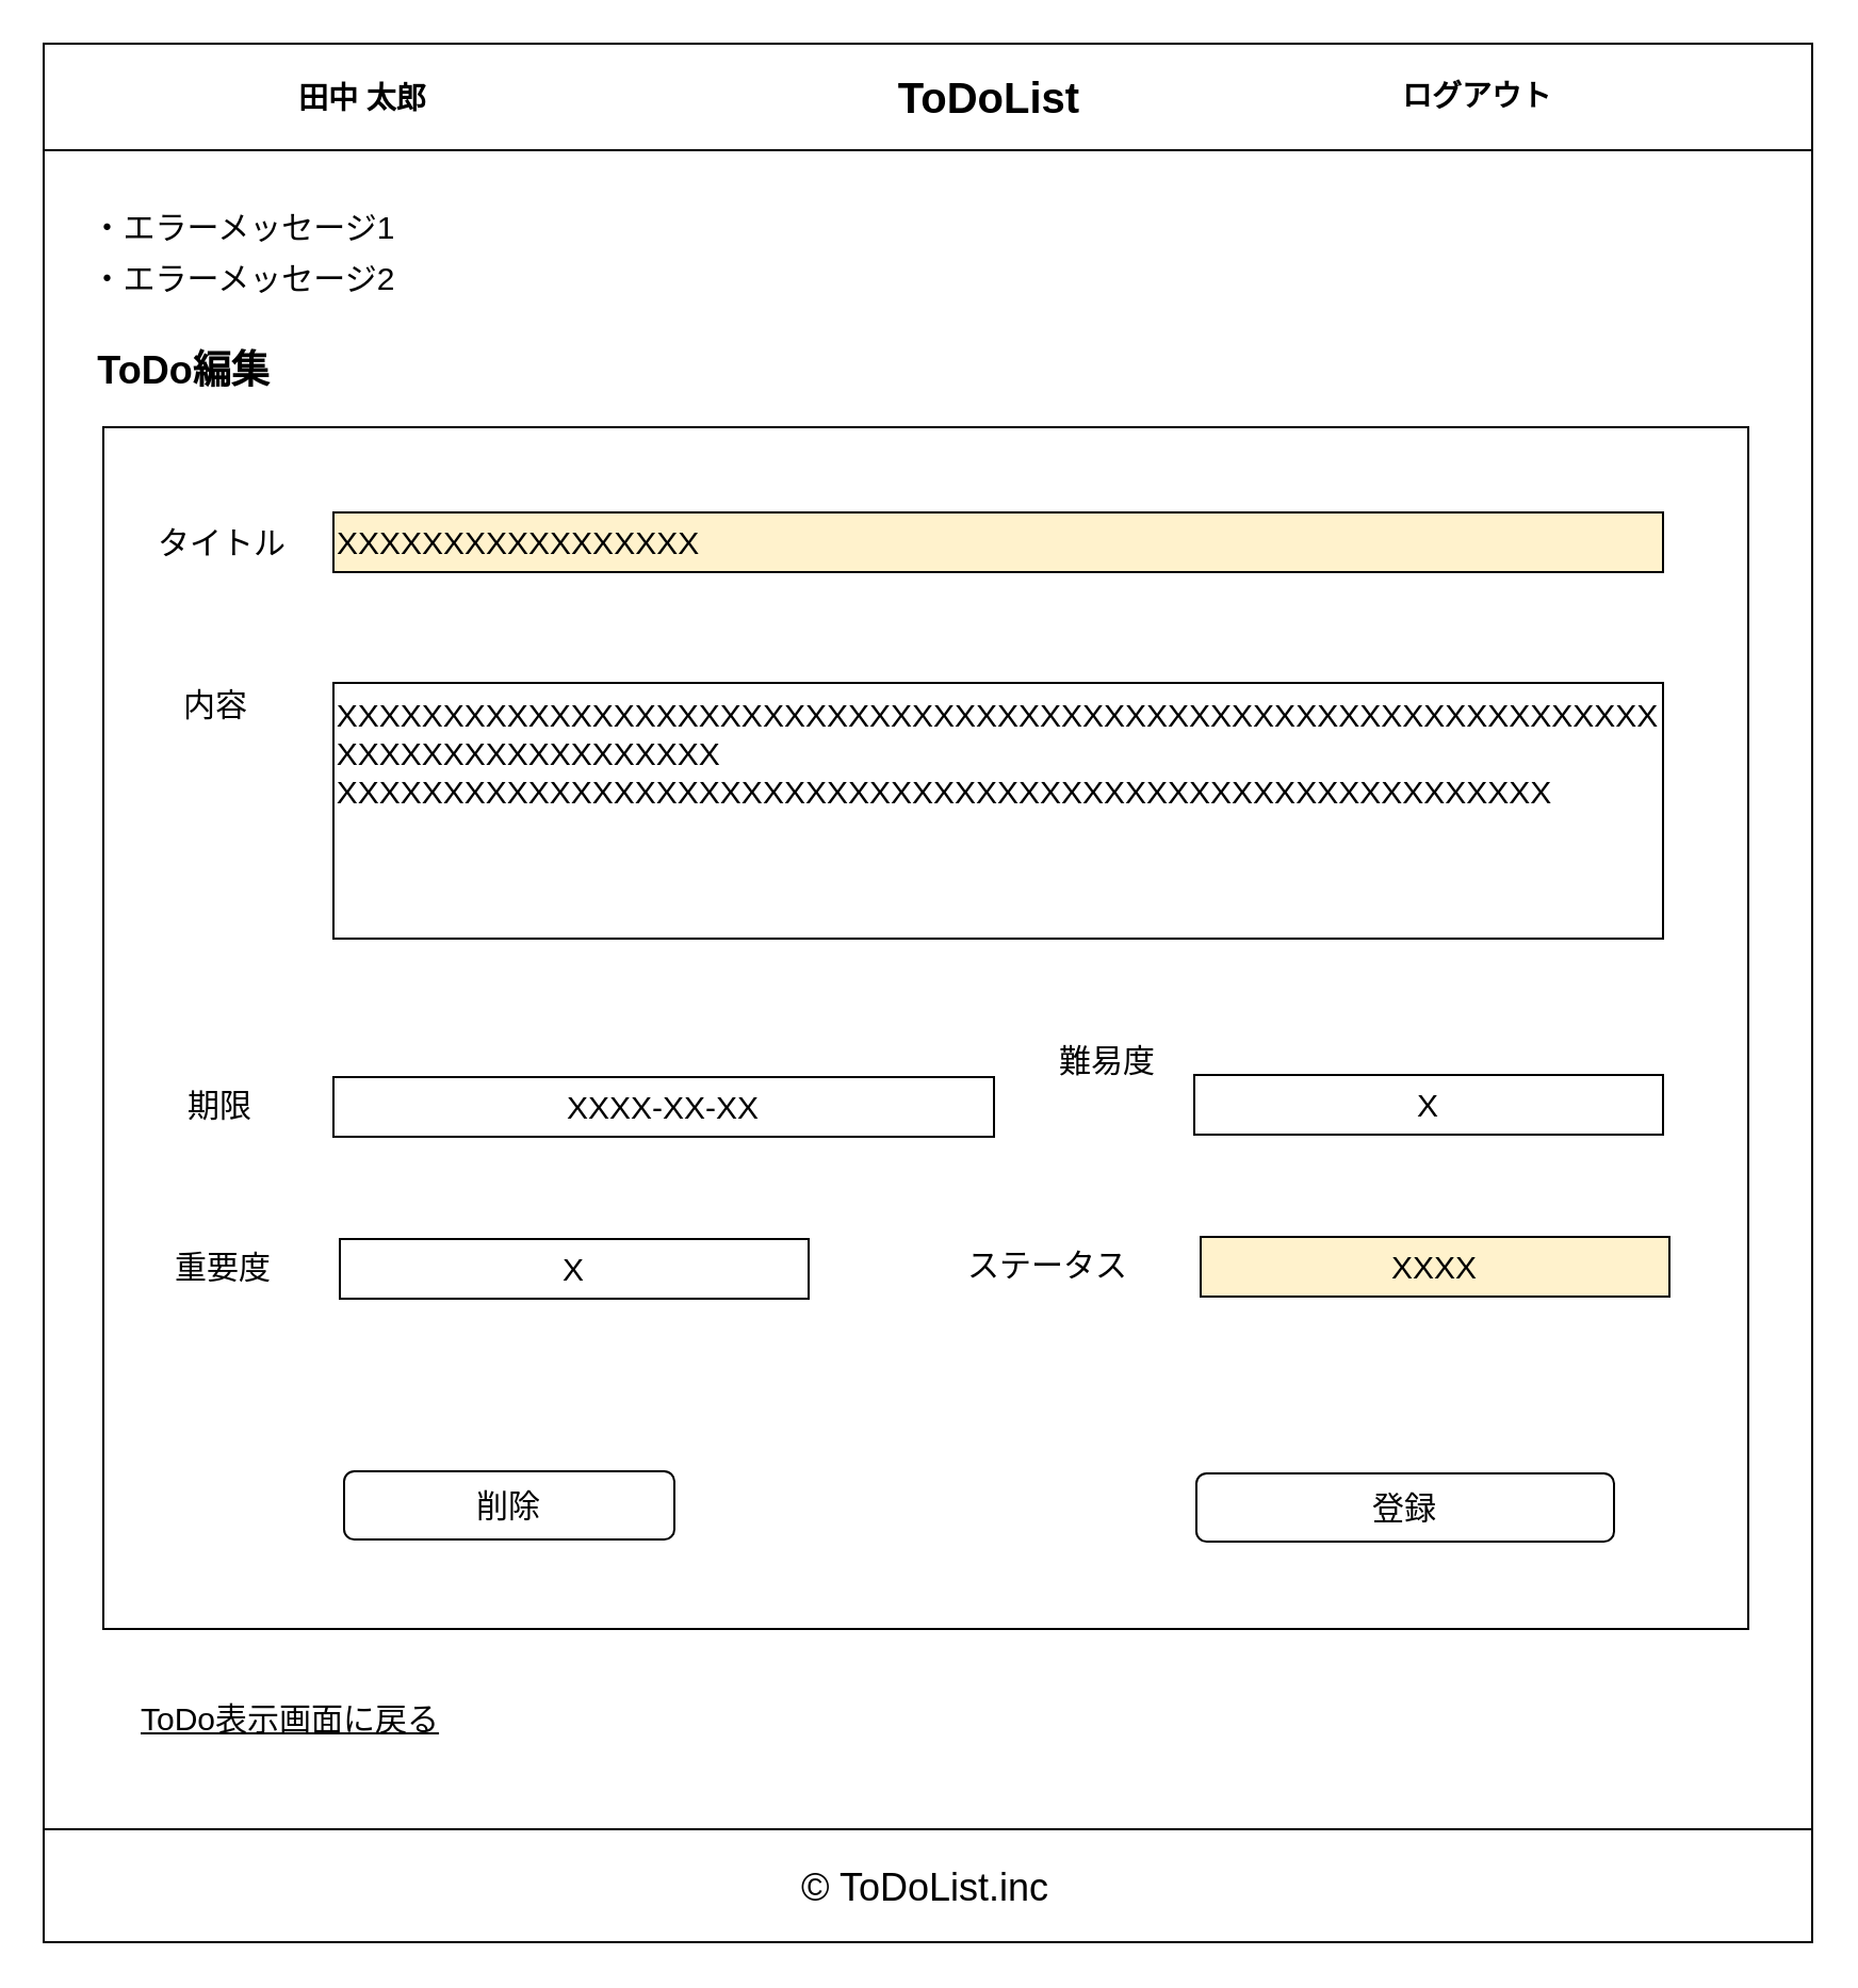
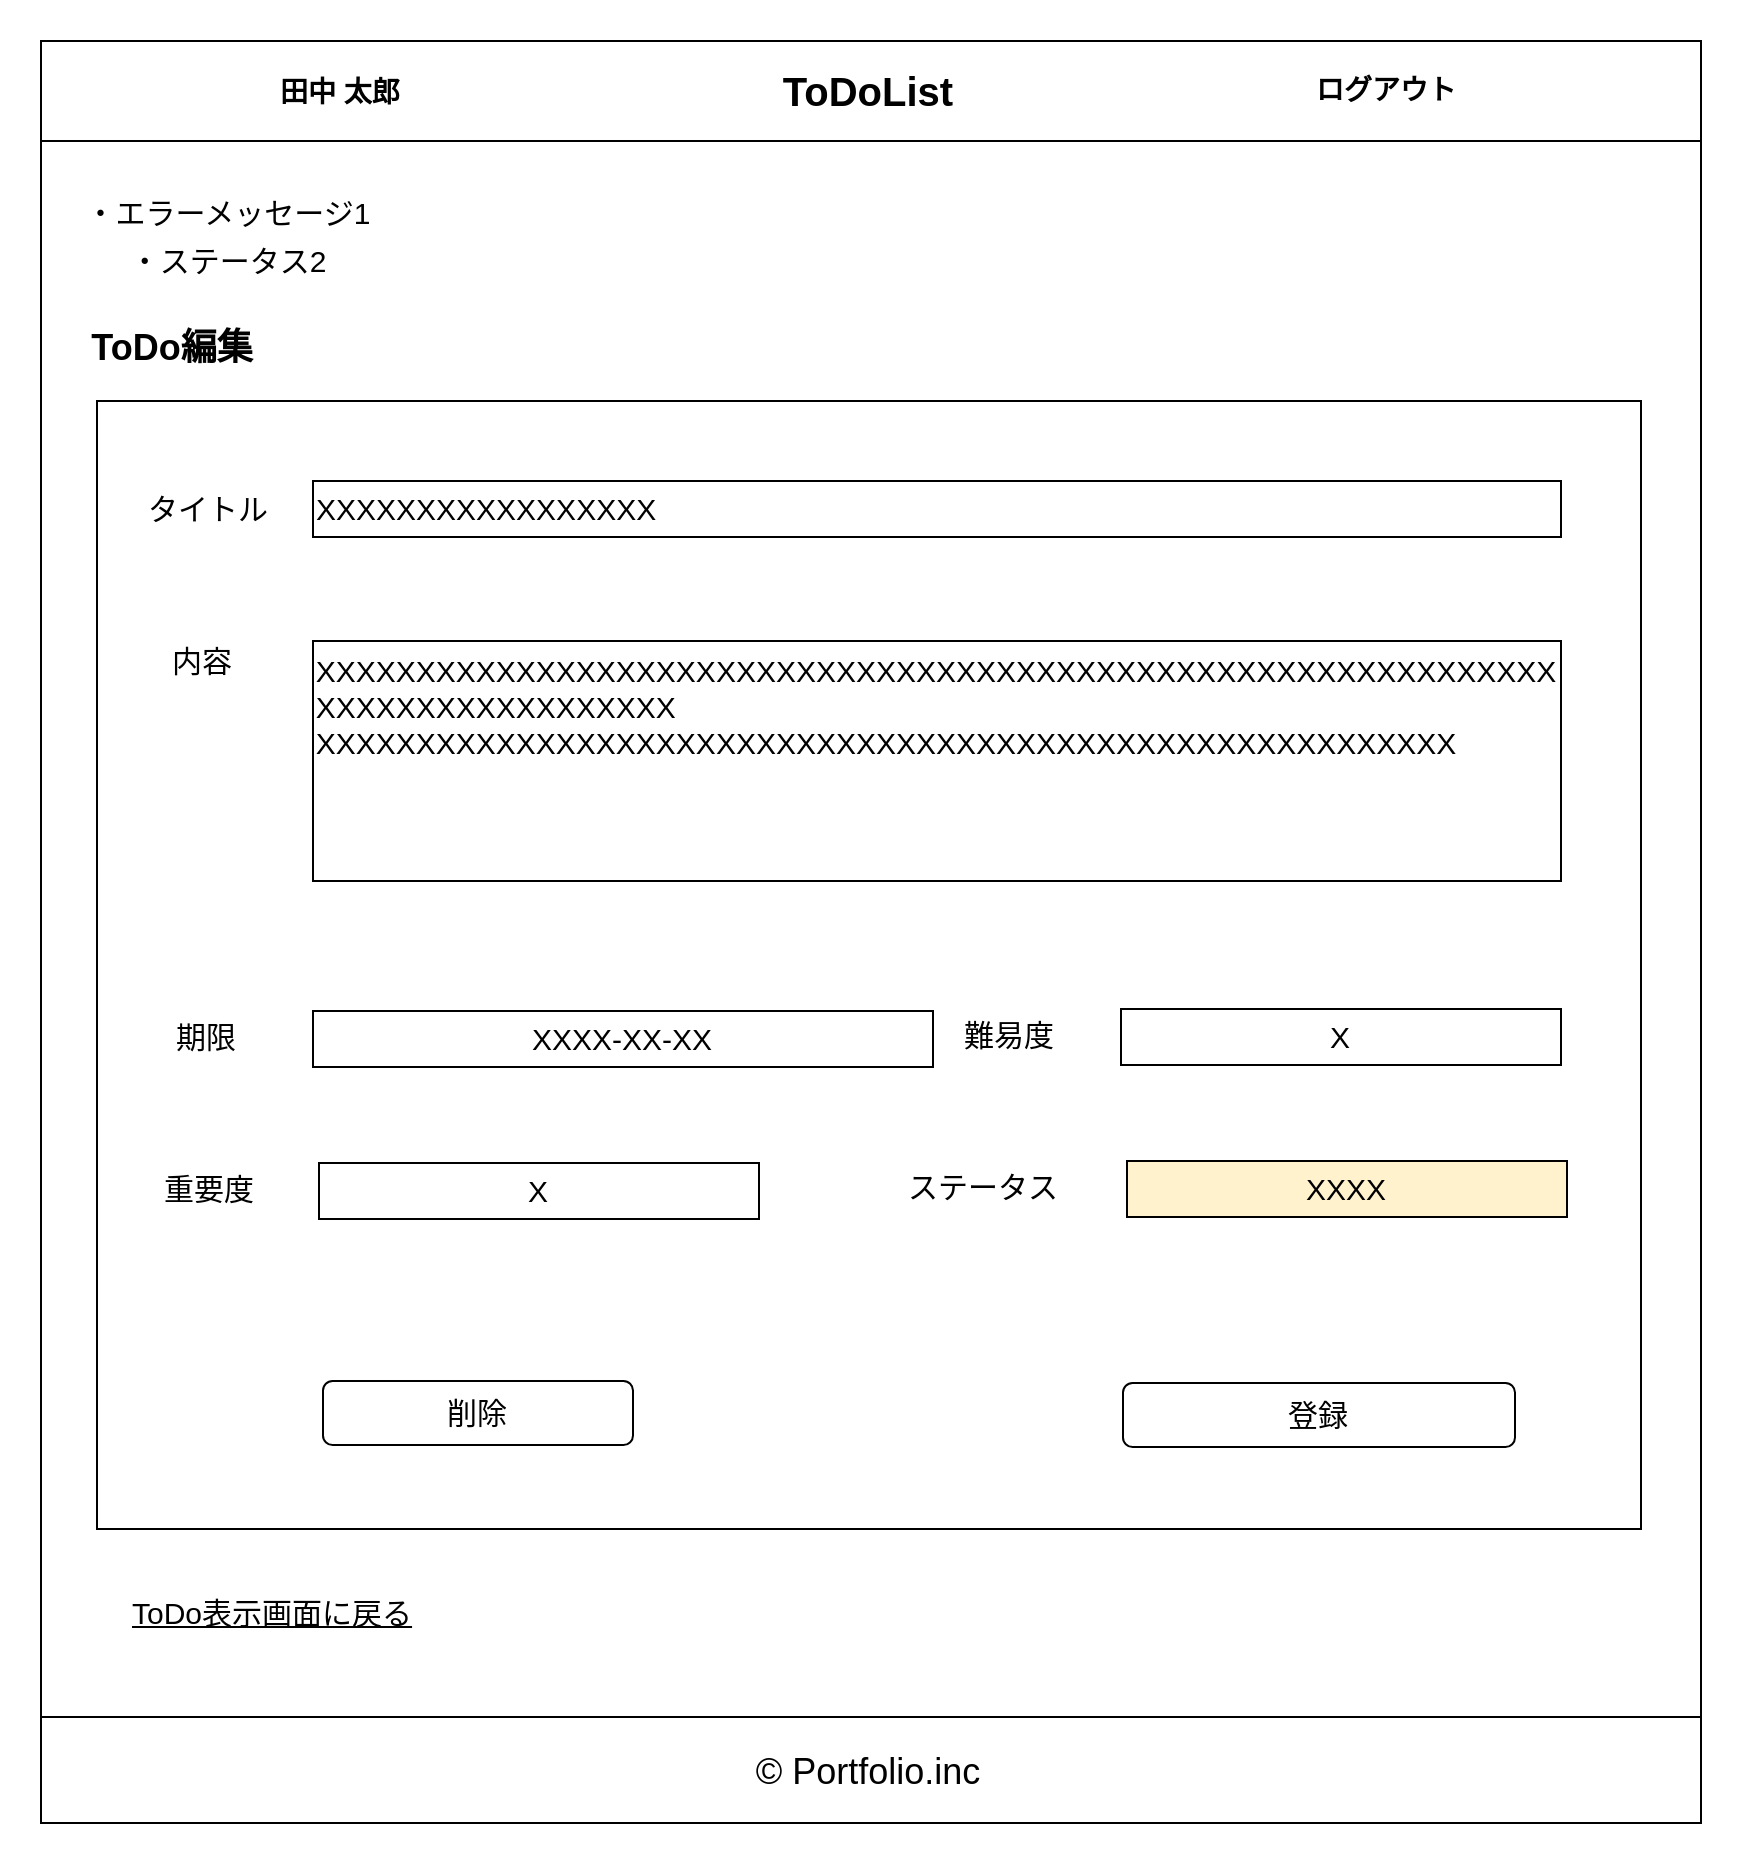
  <mxCell id="0" />
  <mxCell id="1" parent="0" />
  <mxCell id="2" value="" style="group" parent="1" vertex="1" connectable="0"><mxGeometry y="20" width="830" height="880" as="geometry" x="20" /></mxCell>
  <mxCell id="3" value="" style="rounded=0;whiteSpace=wrap;html=1;" parent="2" vertex="1"><mxGeometry y="0.5" width="830" height="879.5" as="geometry" /></mxCell>
  <mxCell id="4" value="" style="rounded=0;whiteSpace=wrap;html=1;" parent="2" vertex="1"><mxGeometry width="830" height="50" as="geometry" /></mxCell>
- <mxCell id="5" value="&lt;b&gt;&lt;font style=&quot;font-size: 20px&quot;&gt;ToDoList&lt;/font&gt;&lt;/b&gt;" style="text;html=1;strokeColor=none;fillColor=none;align=center;verticalAlign=middle;whiteSpace=wrap;rounded=0;strokeWidth=4;" parent="2" vertex="1"><mxGeometry x="364" y="10" width="160" height="30" as="geometry" /></mxCell>
+ <mxCell id="5" value="&lt;b&gt;&lt;font style=&quot;font-size: 20px&quot;&gt;ToDoList&lt;/font&gt;&lt;/b&gt;" style="text;html=1;strokeColor=none;fillColor=none;align=center;verticalAlign=middle;whiteSpace=wrap;rounded=0;strokeWidth=4;" parent="2" vertex="1"><mxGeometry x="334" y="10" width="160" height="30" as="geometry" /></mxCell>
  <mxCell id="6" value="" style="rounded=0;whiteSpace=wrap;html=1;" parent="2" vertex="1"><mxGeometry y="838" width="830" height="53" as="geometry" /></mxCell>
- <mxCell id="7" value="&lt;font style=&quot;font-size: 18px&quot;&gt;© ToDoList.inc&lt;/font&gt;" style="text;html=1;strokeColor=none;fillColor=none;align=center;verticalAlign=middle;whiteSpace=wrap;rounded=0;fontSize=20;" parent="2" vertex="1"><mxGeometry x="298" y="854.5" width="232" height="20" as="geometry" /></mxCell>
+ <mxCell id="7" value="&lt;font style=&quot;font-size: 18px&quot;&gt;© Portfolio.inc&lt;/font&gt;" style="text;html=1;strokeColor=none;fillColor=none;align=center;verticalAlign=middle;whiteSpace=wrap;rounded=0;fontSize=20;" parent="2" vertex="1"><mxGeometry x="298" y="854.5" width="232" height="20" as="geometry" /></mxCell>
  <mxCell id="8" value="&lt;span style=&quot;font-size: 14px;&quot;&gt;&lt;b style=&quot;font-size: 14px;&quot;&gt;田中 太郎&lt;/b&gt;&lt;/span&gt;" style="text;html=1;strokeColor=none;fillColor=none;align=center;verticalAlign=middle;whiteSpace=wrap;rounded=0;fontSize=14;" parent="2" vertex="1"><mxGeometry x="100" y="16" width="100" height="20" as="geometry" /></mxCell>
  <mxCell id="9" value="&lt;b&gt;ログアウト&lt;/b&gt;" style="text;html=1;strokeColor=none;fillColor=none;align=center;verticalAlign=middle;whiteSpace=wrap;rounded=0;fontSize=14;" parent="2" vertex="1"><mxGeometry x="623" y="15" width="100" height="20" as="geometry" /></mxCell>
  <mxCell id="10" value="" style="rounded=0;whiteSpace=wrap;html=1;fillColor=none;" parent="2" vertex="1"><mxGeometry x="28" y="180" width="772" height="564" as="geometry" /></mxCell>
  <mxCell id="11" value="&lt;font size=&quot;1&quot;&gt;&lt;b style=&quot;font-size: 18px&quot;&gt;ToDo編集&lt;/b&gt;&lt;/font&gt;" style="text;html=1;strokeColor=none;fillColor=none;align=center;verticalAlign=middle;whiteSpace=wrap;rounded=0;fontSize=17;" parent="2" vertex="1"><mxGeometry x="16" y="144" width="100" height="20" as="geometry" /></mxCell>
  <mxCell id="12" value="タイトル" style="text;html=1;strokeColor=none;fillColor=none;align=left;verticalAlign=middle;whiteSpace=wrap;rounded=0;fontSize=15;" parent="2" vertex="1"><mxGeometry x="52" y="224" width="82" height="20" as="geometry" /></mxCell>
  <mxCell id="13" value="内容" style="text;html=1;strokeColor=none;fillColor=none;align=left;verticalAlign=middle;whiteSpace=wrap;rounded=0;fontSize=15;" parent="2" vertex="1"><mxGeometry x="64" y="300" width="128" height="20" as="geometry" /></mxCell>
- <mxCell id="14" value="XXXXXXXXXXXXXXXXX" style="rounded=0;whiteSpace=wrap;html=1;fontSize=15;align=left;fillColor=#fff2cc;" parent="2" vertex="1"><mxGeometry x="136" y="220" width="624" height="28" as="geometry" /></mxCell>
+ <mxCell id="14" value="XXXXXXXXXXXXXXXXX" style="rounded=0;whiteSpace=wrap;html=1;fontSize=15;align=left;" parent="2" vertex="1"><mxGeometry x="136" y="220" width="624" height="28" as="geometry" /></mxCell>
  <mxCell id="15" value="XXXXXXXXXXXXXXXXXXXXXXXXXXXXXXXXXXXXXXXXXXXXXXXXXXXXXXXXXXXXXX&lt;br&gt;&lt;div style=&quot;text-align: left&quot;&gt;&lt;span&gt;XXXXXXXXXXXXXXXXXX&lt;/span&gt;&lt;/div&gt;&lt;div style=&quot;text-align: left&quot;&gt;&lt;span&gt;XXXXXXXXXXXXXXXXXXXXXXXXXXXXXXXXXXXXXXXXXXXXXXXXXXXXXXXXX&lt;/span&gt;&lt;/div&gt;&lt;div style=&quot;text-align: left&quot;&gt;&lt;span&gt;&lt;br&gt;&lt;/span&gt;&lt;/div&gt;&lt;div style=&quot;text-align: left&quot;&gt;&lt;span&gt;&lt;br&gt;&lt;/span&gt;&lt;/div&gt;&lt;div style=&quot;text-align: left&quot;&gt;&lt;span&gt;&lt;br&gt;&lt;/span&gt;&lt;/div&gt;" style="rounded=0;whiteSpace=wrap;html=1;fontSize=15;" parent="2" vertex="1"><mxGeometry x="136" y="300" width="624" height="120" as="geometry" /></mxCell>
  <mxCell id="16" value="期限" style="text;html=1;strokeColor=none;fillColor=none;align=left;verticalAlign=middle;whiteSpace=wrap;rounded=0;fontSize=15;" parent="2" vertex="1"><mxGeometry x="66" y="488" width="40" height="20" as="geometry" /></mxCell>
  <mxCell id="17" value="XXXX-XX-XX" style="rounded=0;whiteSpace=wrap;html=1;fontSize=15;" parent="2" vertex="1"><mxGeometry x="136" y="485" width="310" height="28" as="geometry" /></mxCell>
  <mxCell id="18" value="登録" style="rounded=1;whiteSpace=wrap;html=1;fontSize=15;align=center;" parent="2" vertex="1"><mxGeometry x="541" y="671" width="196" height="32" as="geometry" /></mxCell>
  <mxCell id="19" value="・エラーメッセージ1" style="text;html=1;strokeColor=none;fillColor=none;align=center;verticalAlign=middle;whiteSpace=wrap;rounded=0;fontSize=15;" parent="2" vertex="1"><mxGeometry x="16" y="76" width="156" height="20" as="geometry" /></mxCell>
- <mxCell id="20" value="・エラーメッセージ2" style="text;html=1;strokeColor=none;fillColor=none;align=center;verticalAlign=middle;whiteSpace=wrap;rounded=0;fontSize=15;" parent="2" vertex="1"><mxGeometry x="16" y="100" width="156" height="20" as="geometry" /></mxCell>
+ <mxCell id="20" value="・ステータス2" style="text;html=1;strokeColor=none;fillColor=none;align=center;verticalAlign=middle;whiteSpace=wrap;rounded=0;fontSize=15;" parent="2" vertex="1"><mxGeometry x="16" y="100" width="156" height="20" as="geometry" /></mxCell>
  <mxCell id="21" value="ToDo表示画面に戻る" style="text;html=1;strokeColor=none;fillColor=none;align=left;verticalAlign=middle;whiteSpace=wrap;rounded=0;fontSize=15;fontStyle=4" parent="2" vertex="1"><mxGeometry x="44" y="776" width="376" height="20" as="geometry" /></mxCell>
- <mxCell id="22" value="難易度" style="text;html=1;strokeColor=none;fillColor=none;align=left;verticalAlign=middle;whiteSpace=wrap;rounded=0;fontSize=15;" vertex="1" parent="1"><mxGeometry x="495" y="487" width="50" height="20" as="geometry" /></mxCell>
+ <mxCell id="22" value="難易度" style="text;html=1;strokeColor=none;fillColor=none;align=left;verticalAlign=middle;whiteSpace=wrap;rounded=0;fontSize=15;" vertex="1" parent="1"><mxGeometry x="480" y="507" width="50" height="20" as="geometry" /></mxCell>
  <mxCell id="23" value="X" style="rounded=0;whiteSpace=wrap;html=1;fontSize=15;" vertex="1" parent="1"><mxGeometry x="560" y="504" width="220" height="28" as="geometry" /></mxCell>
  <mxCell id="24" value="重要度" style="text;html=1;strokeColor=none;fillColor=none;align=left;verticalAlign=middle;whiteSpace=wrap;rounded=0;fontSize=15;" vertex="1" parent="1"><mxGeometry x="80" y="584" width="49" height="20" as="geometry" /></mxCell>
  <mxCell id="25" value="X" style="rounded=0;whiteSpace=wrap;html=1;fontSize=15;" vertex="1" parent="1"><mxGeometry x="159" y="581" width="220" height="28" as="geometry" /></mxCell>
  <mxCell id="26" value="ステータス" style="text;html=1;strokeColor=none;fillColor=none;align=left;verticalAlign=middle;whiteSpace=wrap;rounded=0;fontSize=15;" vertex="1" parent="1"><mxGeometry x="452" y="583" width="81" height="20" as="geometry" /></mxCell>
  <mxCell id="27" value="XXXX" style="rounded=0;whiteSpace=wrap;html=1;fontSize=15;fillColor=#fff2cc;" vertex="1" parent="1"><mxGeometry x="563" y="580" width="220" height="28" as="geometry" /></mxCell>
  <mxCell id="28" value="削除" style="rounded=1;whiteSpace=wrap;html=1;fontSize=15;align=center;" vertex="1" parent="1"><mxGeometry x="161" y="690" width="155" height="32" as="geometry" /></mxCell>
